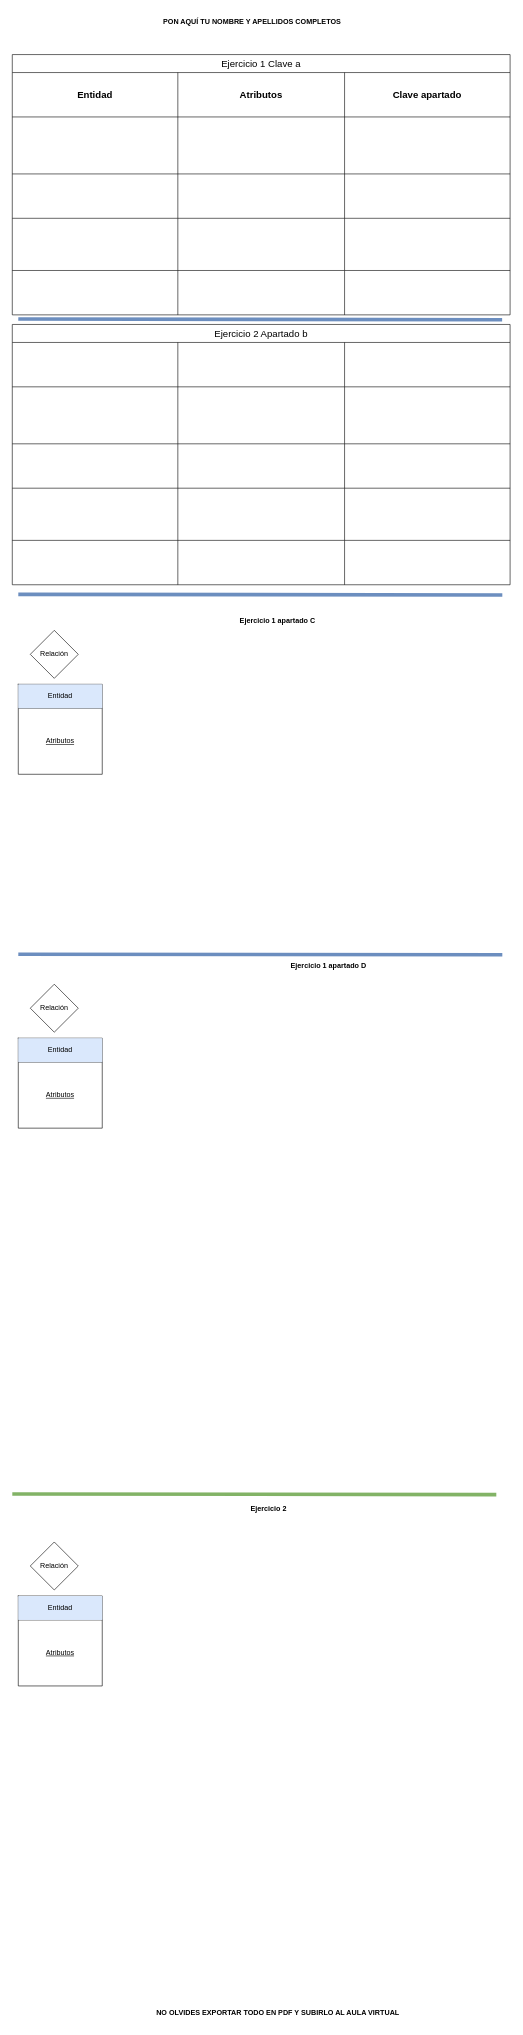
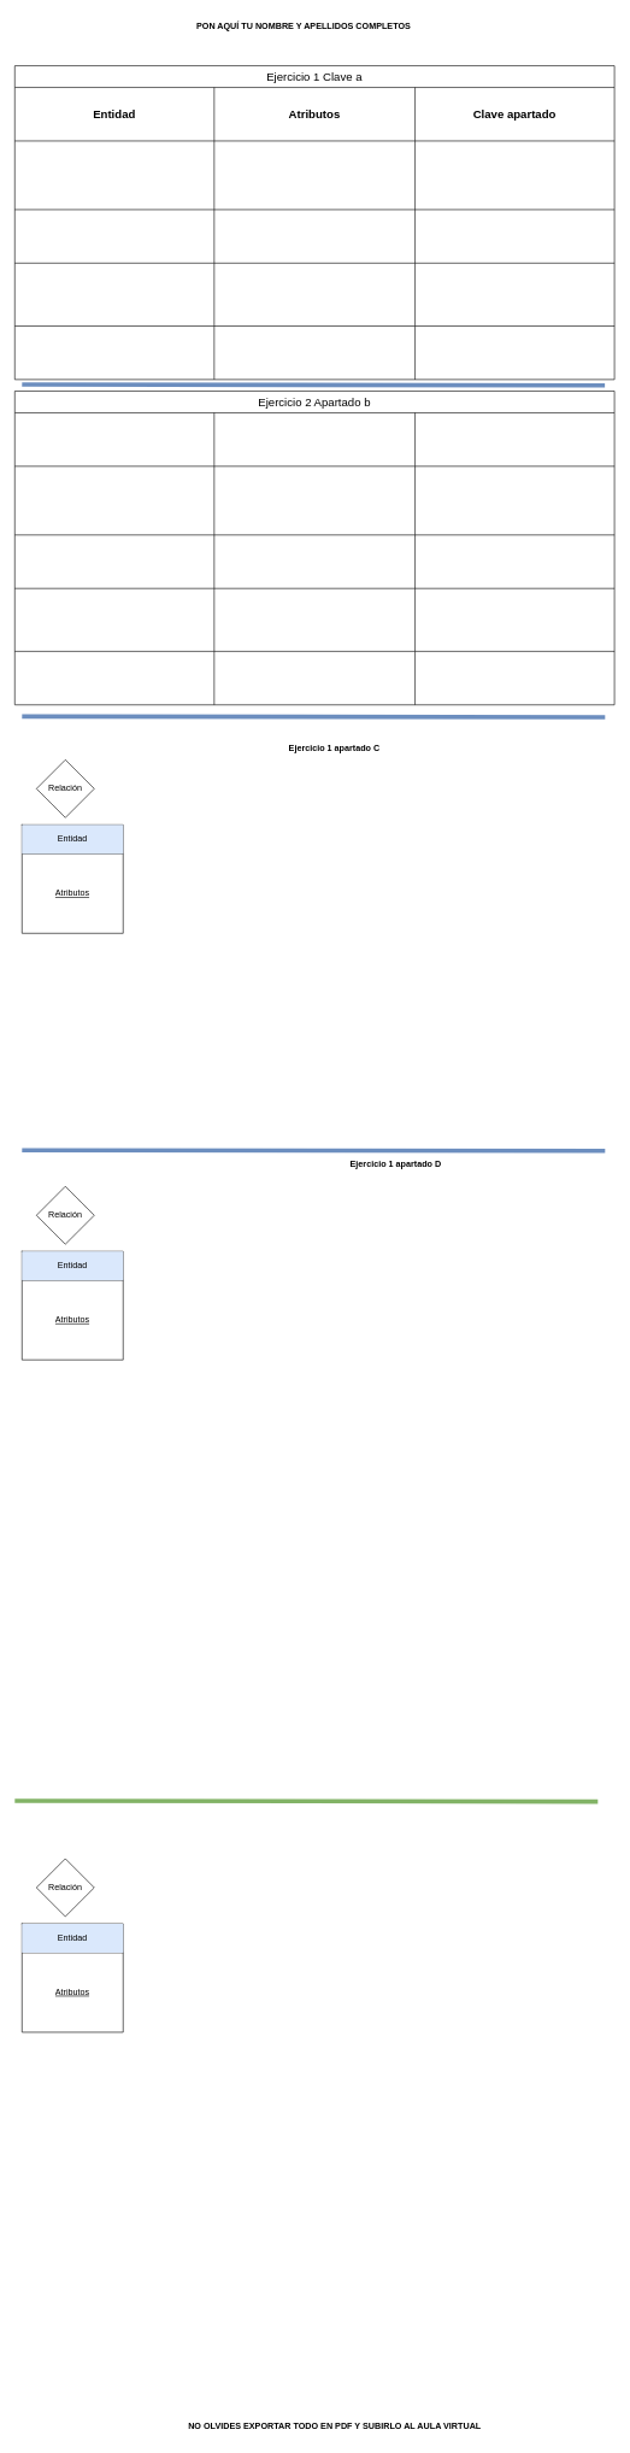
  <mxCell id="0" />
  <mxCell id="1" parent="0" />
  <mxCell id="2" value="Ejercicio 1 Clave a" style="shape=table;startSize=30;container=1;collapsible=0;childLayout=tableLayout;strokeColor=default;fontSize=16;" parent="1" vertex="1"><mxGeometry x="20" y="90" width="830" height="434" as="geometry" /></mxCell>
  <mxCell id="3" value="" style="shape=tableRow;horizontal=0;startSize=0;swimlaneHead=0;swimlaneBody=0;strokeColor=inherit;top=0;left=0;bottom=0;right=0;collapsible=0;dropTarget=0;fillColor=none;points=[[0,0.5],[1,0.5]];portConstraint=eastwest;fontSize=16;" parent="2" vertex="1"><mxGeometry y="30" width="830" height="74" as="geometry" /></mxCell>
  <mxCell id="4" value="Entidad" style="shape=partialRectangle;html=1;whiteSpace=wrap;connectable=0;strokeColor=inherit;overflow=hidden;fillColor=none;top=0;left=0;bottom=0;right=0;pointerEvents=1;fontSize=16;fontStyle=1" parent="3" vertex="1"><mxGeometry width="276" height="74" as="geometry"><mxRectangle width="276" height="74" as="alternateBounds" /></mxGeometry></mxCell>
  <mxCell id="5" value="Atributos" style="shape=partialRectangle;html=1;whiteSpace=wrap;connectable=0;strokeColor=inherit;overflow=hidden;fillColor=none;top=0;left=0;bottom=0;right=0;pointerEvents=1;fontSize=16;fontStyle=1" parent="3" vertex="1"><mxGeometry x="276" width="278" height="74" as="geometry"><mxRectangle width="278" height="74" as="alternateBounds" /></mxGeometry></mxCell>
  <mxCell id="6" value="Clave apartado" style="shape=partialRectangle;html=1;whiteSpace=wrap;connectable=0;strokeColor=inherit;overflow=hidden;fillColor=none;top=0;left=0;bottom=0;right=0;pointerEvents=1;fontSize=16;fontStyle=1" parent="3" vertex="1"><mxGeometry x="554" width="276" height="74" as="geometry"><mxRectangle width="276" height="74" as="alternateBounds" /></mxGeometry></mxCell>
  <mxCell id="7" value="" style="shape=tableRow;horizontal=0;startSize=0;swimlaneHead=0;swimlaneBody=0;strokeColor=inherit;top=0;left=0;bottom=0;right=0;collapsible=0;dropTarget=0;fillColor=none;points=[[0,0.5],[1,0.5]];portConstraint=eastwest;fontSize=16;" parent="2" vertex="1"><mxGeometry y="104" width="830" height="95" as="geometry" /></mxCell>
  <mxCell id="8" value="" style="shape=partialRectangle;html=1;whiteSpace=wrap;connectable=0;strokeColor=inherit;overflow=hidden;fillColor=none;top=0;left=0;bottom=0;right=0;pointerEvents=1;fontSize=16;" parent="7" vertex="1"><mxGeometry width="276" height="95" as="geometry"><mxRectangle width="276" height="95" as="alternateBounds" /></mxGeometry></mxCell>
  <mxCell id="9" value="" style="shape=partialRectangle;html=1;whiteSpace=wrap;connectable=0;strokeColor=inherit;overflow=hidden;fillColor=none;top=0;left=0;bottom=0;right=0;pointerEvents=1;fontSize=16;" parent="7" vertex="1"><mxGeometry x="276" width="278" height="95" as="geometry"><mxRectangle width="278" height="95" as="alternateBounds" /></mxGeometry></mxCell>
  <mxCell id="10" value="" style="shape=partialRectangle;html=1;whiteSpace=wrap;connectable=0;strokeColor=inherit;overflow=hidden;fillColor=none;top=0;left=0;bottom=0;right=0;pointerEvents=1;fontSize=16;" parent="7" vertex="1"><mxGeometry x="554" width="276" height="95" as="geometry"><mxRectangle width="276" height="95" as="alternateBounds" /></mxGeometry></mxCell>
  <mxCell id="11" value="" style="shape=tableRow;horizontal=0;startSize=0;swimlaneHead=0;swimlaneBody=0;strokeColor=inherit;top=0;left=0;bottom=0;right=0;collapsible=0;dropTarget=0;fillColor=none;points=[[0,0.5],[1,0.5]];portConstraint=eastwest;fontSize=16;" parent="2" vertex="1"><mxGeometry y="199" width="830" height="74" as="geometry" /></mxCell>
  <mxCell id="12" value="" style="shape=partialRectangle;html=1;whiteSpace=wrap;connectable=0;strokeColor=inherit;overflow=hidden;fillColor=none;top=0;left=0;bottom=0;right=0;pointerEvents=1;fontSize=16;" parent="11" vertex="1"><mxGeometry width="276" height="74" as="geometry"><mxRectangle width="276" height="74" as="alternateBounds" /></mxGeometry></mxCell>
  <mxCell id="13" value="" style="shape=partialRectangle;html=1;whiteSpace=wrap;connectable=0;strokeColor=inherit;overflow=hidden;fillColor=none;top=0;left=0;bottom=0;right=0;pointerEvents=1;fontSize=16;" parent="11" vertex="1"><mxGeometry x="276" width="278" height="74" as="geometry"><mxRectangle width="278" height="74" as="alternateBounds" /></mxGeometry></mxCell>
  <mxCell id="14" value="" style="shape=partialRectangle;html=1;whiteSpace=wrap;connectable=0;strokeColor=inherit;overflow=hidden;fillColor=none;top=0;left=0;bottom=0;right=0;pointerEvents=1;fontSize=16;" parent="11" vertex="1"><mxGeometry x="554" width="276" height="74" as="geometry"><mxRectangle width="276" height="74" as="alternateBounds" /></mxGeometry></mxCell>
  <mxCell id="15" style="shape=tableRow;horizontal=0;startSize=0;swimlaneHead=0;swimlaneBody=0;strokeColor=inherit;top=0;left=0;bottom=0;right=0;collapsible=0;dropTarget=0;fillColor=none;points=[[0,0.5],[1,0.5]];portConstraint=eastwest;fontSize=16;" parent="2" vertex="1"><mxGeometry y="273" width="830" height="87" as="geometry" /></mxCell>
  <mxCell id="16" value="" style="shape=partialRectangle;html=1;whiteSpace=wrap;connectable=0;strokeColor=inherit;overflow=hidden;fillColor=none;top=0;left=0;bottom=0;right=0;pointerEvents=1;fontSize=16;" parent="15" vertex="1"><mxGeometry width="276" height="87" as="geometry"><mxRectangle width="276" height="87" as="alternateBounds" /></mxGeometry></mxCell>
  <mxCell id="17" value="" style="shape=partialRectangle;html=1;whiteSpace=wrap;connectable=0;strokeColor=inherit;overflow=hidden;fillColor=none;top=0;left=0;bottom=0;right=0;pointerEvents=1;fontSize=16;" parent="15" vertex="1"><mxGeometry x="276" width="278" height="87" as="geometry"><mxRectangle width="278" height="87" as="alternateBounds" /></mxGeometry></mxCell>
  <mxCell id="18" value="" style="shape=partialRectangle;html=1;whiteSpace=wrap;connectable=0;strokeColor=inherit;overflow=hidden;fillColor=none;top=0;left=0;bottom=0;right=0;pointerEvents=1;fontSize=16;" parent="15" vertex="1"><mxGeometry x="554" width="276" height="87" as="geometry"><mxRectangle width="276" height="87" as="alternateBounds" /></mxGeometry></mxCell>
  <mxCell id="19" style="shape=tableRow;horizontal=0;startSize=0;swimlaneHead=0;swimlaneBody=0;strokeColor=inherit;top=0;left=0;bottom=0;right=0;collapsible=0;dropTarget=0;fillColor=none;points=[[0,0.5],[1,0.5]];portConstraint=eastwest;fontSize=16;" parent="2" vertex="1"><mxGeometry y="360" width="830" height="74" as="geometry" /></mxCell>
  <mxCell id="20" value="" style="shape=partialRectangle;html=1;whiteSpace=wrap;connectable=0;strokeColor=inherit;overflow=hidden;fillColor=none;top=0;left=0;bottom=0;right=0;pointerEvents=1;fontSize=16;" parent="19" vertex="1"><mxGeometry width="276" height="74" as="geometry"><mxRectangle width="276" height="74" as="alternateBounds" /></mxGeometry></mxCell>
  <mxCell id="21" value="" style="shape=partialRectangle;html=1;whiteSpace=wrap;connectable=0;strokeColor=inherit;overflow=hidden;fillColor=none;top=0;left=0;bottom=0;right=0;pointerEvents=1;fontSize=16;" parent="19" vertex="1"><mxGeometry x="276" width="278" height="74" as="geometry"><mxRectangle width="278" height="74" as="alternateBounds" /></mxGeometry></mxCell>
  <mxCell id="22" value="" style="shape=partialRectangle;html=1;whiteSpace=wrap;connectable=0;strokeColor=inherit;overflow=hidden;fillColor=none;top=0;left=0;bottom=0;right=0;pointerEvents=1;fontSize=16;" parent="19" vertex="1"><mxGeometry x="554" width="276" height="74" as="geometry"><mxRectangle width="276" height="74" as="alternateBounds" /></mxGeometry></mxCell>
  <mxCell id="23" value="Ejercicio 2 Apartado b" style="shape=table;startSize=30;container=1;collapsible=0;childLayout=tableLayout;strokeColor=default;fontSize=16;" parent="1" vertex="1"><mxGeometry x="20" y="540" width="830" height="434" as="geometry" /></mxCell>
  <mxCell id="24" value="" style="shape=tableRow;horizontal=0;startSize=0;swimlaneHead=0;swimlaneBody=0;strokeColor=inherit;top=0;left=0;bottom=0;right=0;collapsible=0;dropTarget=0;fillColor=none;points=[[0,0.5],[1,0.5]];portConstraint=eastwest;fontSize=16;" parent="23" vertex="1"><mxGeometry y="30" width="830" height="74" as="geometry" /></mxCell>
  <mxCell id="25" value="" style="shape=partialRectangle;html=1;whiteSpace=wrap;connectable=0;strokeColor=inherit;overflow=hidden;fillColor=none;top=0;left=0;bottom=0;right=0;pointerEvents=1;fontSize=16;fontStyle=1" parent="24" vertex="1"><mxGeometry width="276" height="74" as="geometry"><mxRectangle width="276" height="74" as="alternateBounds" /></mxGeometry></mxCell>
  <mxCell id="26" value="" style="shape=partialRectangle;html=1;whiteSpace=wrap;connectable=0;strokeColor=inherit;overflow=hidden;fillColor=none;top=0;left=0;bottom=0;right=0;pointerEvents=1;fontSize=16;fontStyle=1" parent="24" vertex="1"><mxGeometry x="276" width="278" height="74" as="geometry"><mxRectangle width="278" height="74" as="alternateBounds" /></mxGeometry></mxCell>
  <mxCell id="27" value="" style="shape=partialRectangle;html=1;whiteSpace=wrap;connectable=0;strokeColor=inherit;overflow=hidden;fillColor=none;top=0;left=0;bottom=0;right=0;pointerEvents=1;fontSize=16;fontStyle=1" parent="24" vertex="1"><mxGeometry x="554" width="276" height="74" as="geometry"><mxRectangle width="276" height="74" as="alternateBounds" /></mxGeometry></mxCell>
  <mxCell id="28" value="" style="shape=tableRow;horizontal=0;startSize=0;swimlaneHead=0;swimlaneBody=0;strokeColor=inherit;top=0;left=0;bottom=0;right=0;collapsible=0;dropTarget=0;fillColor=none;points=[[0,0.5],[1,0.5]];portConstraint=eastwest;fontSize=16;" parent="23" vertex="1"><mxGeometry y="104" width="830" height="95" as="geometry" /></mxCell>
  <mxCell id="29" value="" style="shape=partialRectangle;html=1;whiteSpace=wrap;connectable=0;strokeColor=inherit;overflow=hidden;fillColor=none;top=0;left=0;bottom=0;right=0;pointerEvents=1;fontSize=16;" parent="28" vertex="1"><mxGeometry width="276" height="95" as="geometry"><mxRectangle width="276" height="95" as="alternateBounds" /></mxGeometry></mxCell>
  <mxCell id="30" value="" style="shape=partialRectangle;html=1;whiteSpace=wrap;connectable=0;strokeColor=inherit;overflow=hidden;fillColor=none;top=0;left=0;bottom=0;right=0;pointerEvents=1;fontSize=16;" parent="28" vertex="1"><mxGeometry x="276" width="278" height="95" as="geometry"><mxRectangle width="278" height="95" as="alternateBounds" /></mxGeometry></mxCell>
  <mxCell id="31" value="" style="shape=partialRectangle;html=1;whiteSpace=wrap;connectable=0;strokeColor=inherit;overflow=hidden;fillColor=none;top=0;left=0;bottom=0;right=0;pointerEvents=1;fontSize=16;" parent="28" vertex="1"><mxGeometry x="554" width="276" height="95" as="geometry"><mxRectangle width="276" height="95" as="alternateBounds" /></mxGeometry></mxCell>
  <mxCell id="32" value="" style="shape=tableRow;horizontal=0;startSize=0;swimlaneHead=0;swimlaneBody=0;strokeColor=inherit;top=0;left=0;bottom=0;right=0;collapsible=0;dropTarget=0;fillColor=none;points=[[0,0.5],[1,0.5]];portConstraint=eastwest;fontSize=16;" parent="23" vertex="1"><mxGeometry y="199" width="830" height="74" as="geometry" /></mxCell>
  <mxCell id="33" value="" style="shape=partialRectangle;html=1;whiteSpace=wrap;connectable=0;strokeColor=inherit;overflow=hidden;fillColor=none;top=0;left=0;bottom=0;right=0;pointerEvents=1;fontSize=16;" parent="32" vertex="1"><mxGeometry width="276" height="74" as="geometry"><mxRectangle width="276" height="74" as="alternateBounds" /></mxGeometry></mxCell>
  <mxCell id="34" value="" style="shape=partialRectangle;html=1;whiteSpace=wrap;connectable=0;strokeColor=inherit;overflow=hidden;fillColor=none;top=0;left=0;bottom=0;right=0;pointerEvents=1;fontSize=16;" parent="32" vertex="1"><mxGeometry x="276" width="278" height="74" as="geometry"><mxRectangle width="278" height="74" as="alternateBounds" /></mxGeometry></mxCell>
  <mxCell id="35" value="" style="shape=partialRectangle;html=1;whiteSpace=wrap;connectable=0;strokeColor=inherit;overflow=hidden;fillColor=none;top=0;left=0;bottom=0;right=0;pointerEvents=1;fontSize=16;" parent="32" vertex="1"><mxGeometry x="554" width="276" height="74" as="geometry"><mxRectangle width="276" height="74" as="alternateBounds" /></mxGeometry></mxCell>
  <mxCell id="36" style="shape=tableRow;horizontal=0;startSize=0;swimlaneHead=0;swimlaneBody=0;strokeColor=inherit;top=0;left=0;bottom=0;right=0;collapsible=0;dropTarget=0;fillColor=none;points=[[0,0.5],[1,0.5]];portConstraint=eastwest;fontSize=16;" parent="23" vertex="1"><mxGeometry y="273" width="830" height="87" as="geometry" /></mxCell>
  <mxCell id="37" value="" style="shape=partialRectangle;html=1;whiteSpace=wrap;connectable=0;strokeColor=inherit;overflow=hidden;fillColor=none;top=0;left=0;bottom=0;right=0;pointerEvents=1;fontSize=16;" parent="36" vertex="1"><mxGeometry width="276" height="87" as="geometry"><mxRectangle width="276" height="87" as="alternateBounds" /></mxGeometry></mxCell>
  <mxCell id="38" value="" style="shape=partialRectangle;html=1;whiteSpace=wrap;connectable=0;strokeColor=inherit;overflow=hidden;fillColor=none;top=0;left=0;bottom=0;right=0;pointerEvents=1;fontSize=16;" parent="36" vertex="1"><mxGeometry x="276" width="278" height="87" as="geometry"><mxRectangle width="278" height="87" as="alternateBounds" /></mxGeometry></mxCell>
  <mxCell id="39" value="" style="shape=partialRectangle;html=1;whiteSpace=wrap;connectable=0;strokeColor=inherit;overflow=hidden;fillColor=none;top=0;left=0;bottom=0;right=0;pointerEvents=1;fontSize=16;" parent="36" vertex="1"><mxGeometry x="554" width="276" height="87" as="geometry"><mxRectangle width="276" height="87" as="alternateBounds" /></mxGeometry></mxCell>
  <mxCell id="40" style="shape=tableRow;horizontal=0;startSize=0;swimlaneHead=0;swimlaneBody=0;strokeColor=inherit;top=0;left=0;bottom=0;right=0;collapsible=0;dropTarget=0;fillColor=none;points=[[0,0.5],[1,0.5]];portConstraint=eastwest;fontSize=16;" parent="23" vertex="1"><mxGeometry y="360" width="830" height="74" as="geometry" /></mxCell>
  <mxCell id="41" value="" style="shape=partialRectangle;html=1;whiteSpace=wrap;connectable=0;strokeColor=inherit;overflow=hidden;fillColor=none;top=0;left=0;bottom=0;right=0;pointerEvents=1;fontSize=16;" parent="40" vertex="1"><mxGeometry width="276" height="74" as="geometry"><mxRectangle width="276" height="74" as="alternateBounds" /></mxGeometry></mxCell>
  <mxCell id="42" value="" style="shape=partialRectangle;html=1;whiteSpace=wrap;connectable=0;strokeColor=inherit;overflow=hidden;fillColor=none;top=0;left=0;bottom=0;right=0;pointerEvents=1;fontSize=16;" parent="40" vertex="1"><mxGeometry x="276" width="278" height="74" as="geometry"><mxRectangle width="278" height="74" as="alternateBounds" /></mxGeometry></mxCell>
  <mxCell id="43" value="" style="shape=partialRectangle;html=1;whiteSpace=wrap;connectable=0;strokeColor=inherit;overflow=hidden;fillColor=none;top=0;left=0;bottom=0;right=0;pointerEvents=1;fontSize=16;" parent="40" vertex="1"><mxGeometry x="554" width="276" height="74" as="geometry"><mxRectangle width="276" height="74" as="alternateBounds" /></mxGeometry></mxCell>
  <mxCell id="44" value="" style="endArrow=none;html=1;rounded=0;entryX=0.984;entryY=-0.018;entryDx=0;entryDy=0;entryPerimeter=0;fillColor=#dae8fc;strokeColor=#6c8ebf;strokeWidth=6;" parent="1" target="23" edge="1"><mxGeometry width="50" height="50" relative="1" as="geometry"><mxPoint x="30" y="531" as="sourcePoint" /><mxPoint x="460" y="680" as="targetPoint" /></mxGeometry></mxCell>
  <mxCell id="45" value="" style="endArrow=none;html=1;rounded=0;entryX=0.984;entryY=-0.018;entryDx=0;entryDy=0;entryPerimeter=0;fillColor=#dae8fc;strokeColor=#6c8ebf;strokeWidth=6;" parent="1" edge="1"><mxGeometry width="50" height="50" relative="1" as="geometry"><mxPoint x="30" y="990" as="sourcePoint" /><mxPoint x="837" y="991" as="targetPoint" /></mxGeometry></mxCell>
  <mxCell id="46" value="&lt;b&gt;Ejercicio 1 apartado C&lt;/b&gt;" style="text;html=1;align=center;verticalAlign=middle;whiteSpace=wrap;rounded=0;" parent="1" vertex="1"><mxGeometry x="370" y="1020" width="185" height="30" as="geometry" /></mxCell>
  <mxCell id="47" value="Relación" style="rhombus;whiteSpace=wrap;html=1;" parent="1" vertex="1"><mxGeometry x="50" y="1050" width="80" height="80" as="geometry" /></mxCell>
  <mxCell id="48" value="" style="endArrow=none;html=1;rounded=0;entryX=0.984;entryY=-0.018;entryDx=0;entryDy=0;entryPerimeter=0;fillColor=#dae8fc;strokeColor=#6c8ebf;strokeWidth=6;" parent="1" edge="1"><mxGeometry width="50" height="50" relative="1" as="geometry"><mxPoint x="30" y="1590" as="sourcePoint" /><mxPoint x="837" y="1591" as="targetPoint" /></mxGeometry></mxCell>
  <mxCell id="49" value="&lt;b&gt;Ejercicio 1 apartado D&lt;/b&gt;" style="text;html=1;align=center;verticalAlign=middle;whiteSpace=wrap;rounded=0;" parent="1" vertex="1"><mxGeometry x="455" y="1595" width="185" height="30" as="geometry" /></mxCell>
  <mxCell id="50" value="" style="endArrow=none;html=1;rounded=0;entryX=0.984;entryY=-0.018;entryDx=0;entryDy=0;entryPerimeter=0;fillColor=#d5e8d4;strokeColor=#82b366;strokeWidth=6;" parent="1" edge="1"><mxGeometry width="50" height="50" relative="1" as="geometry"><mxPoint x="20" y="2490" as="sourcePoint" /><mxPoint x="827" y="2491" as="targetPoint" /></mxGeometry></mxCell>
- <mxCell id="51" value="&lt;b&gt;Ejercicio 2&lt;/b&gt;" style="text;html=1;align=center;verticalAlign=middle;whiteSpace=wrap;rounded=0;" parent="1" vertex="1"><mxGeometry x="355" y="2500" width="185" height="30" as="geometry" /></mxCell>
  <mxCell id="52" value="" style="shape=table;startSize=0;container=1;collapsible=0;childLayout=tableLayout;" vertex="1" parent="1"><mxGeometry x="30" y="1140" width="140" height="150" as="geometry" /></mxCell>
  <mxCell id="53" value="" style="shape=tableRow;horizontal=0;startSize=0;swimlaneHead=0;swimlaneBody=0;strokeColor=inherit;top=0;left=0;bottom=0;right=0;collapsible=0;dropTarget=0;fillColor=none;points=[[0,0.5],[1,0.5]];portConstraint=eastwest;" vertex="1" parent="52"><mxGeometry width="140" height="40" as="geometry" /></mxCell>
  <mxCell id="54" value="Entidad" style="shape=partialRectangle;html=1;whiteSpace=wrap;connectable=0;strokeColor=#6c8ebf;overflow=hidden;fillColor=#dae8fc;top=0;left=0;bottom=0;right=0;pointerEvents=1;" vertex="1" parent="53"><mxGeometry width="140" height="40" as="geometry"><mxRectangle width="140" height="40" as="alternateBounds" /></mxGeometry></mxCell>
  <mxCell id="55" value="" style="shape=tableRow;horizontal=0;startSize=0;swimlaneHead=0;swimlaneBody=0;strokeColor=inherit;top=0;left=0;bottom=0;right=0;collapsible=0;dropTarget=0;fillColor=none;points=[[0,0.5],[1,0.5]];portConstraint=eastwest;" vertex="1" parent="52"><mxGeometry y="40" width="140" height="110" as="geometry" /></mxCell>
  <mxCell id="56" value="&lt;u&gt;Atributos&lt;/u&gt;" style="shape=partialRectangle;html=1;whiteSpace=wrap;connectable=0;strokeColor=inherit;overflow=hidden;fillColor=none;top=0;left=0;bottom=0;right=0;pointerEvents=1;" vertex="1" parent="55"><mxGeometry width="140" height="110" as="geometry"><mxRectangle width="140" height="110" as="alternateBounds" /></mxGeometry></mxCell>
  <mxCell id="57" value="Relación" style="rhombus;whiteSpace=wrap;html=1;" vertex="1" parent="1"><mxGeometry x="50" y="1640" width="80" height="80" as="geometry" /></mxCell>
  <mxCell id="58" value="" style="shape=table;startSize=0;container=1;collapsible=0;childLayout=tableLayout;" vertex="1" parent="1"><mxGeometry x="30" y="1730" width="140" height="150" as="geometry" /></mxCell>
  <mxCell id="59" value="" style="shape=tableRow;horizontal=0;startSize=0;swimlaneHead=0;swimlaneBody=0;strokeColor=inherit;top=0;left=0;bottom=0;right=0;collapsible=0;dropTarget=0;fillColor=none;points=[[0,0.5],[1,0.5]];portConstraint=eastwest;" vertex="1" parent="58"><mxGeometry width="140" height="40" as="geometry" /></mxCell>
  <mxCell id="60" value="Entidad" style="shape=partialRectangle;html=1;whiteSpace=wrap;connectable=0;strokeColor=#6c8ebf;overflow=hidden;fillColor=#dae8fc;top=0;left=0;bottom=0;right=0;pointerEvents=1;" vertex="1" parent="59"><mxGeometry width="140" height="40" as="geometry"><mxRectangle width="140" height="40" as="alternateBounds" /></mxGeometry></mxCell>
  <mxCell id="61" value="" style="shape=tableRow;horizontal=0;startSize=0;swimlaneHead=0;swimlaneBody=0;strokeColor=inherit;top=0;left=0;bottom=0;right=0;collapsible=0;dropTarget=0;fillColor=none;points=[[0,0.5],[1,0.5]];portConstraint=eastwest;" vertex="1" parent="58"><mxGeometry y="40" width="140" height="110" as="geometry" /></mxCell>
  <mxCell id="62" value="&lt;u&gt;Atributos&lt;/u&gt;" style="shape=partialRectangle;html=1;whiteSpace=wrap;connectable=0;strokeColor=inherit;overflow=hidden;fillColor=none;top=0;left=0;bottom=0;right=0;pointerEvents=1;" vertex="1" parent="61"><mxGeometry width="140" height="110" as="geometry"><mxRectangle width="140" height="110" as="alternateBounds" /></mxGeometry></mxCell>
  <mxCell id="63" value="Relación" style="rhombus;whiteSpace=wrap;html=1;" vertex="1" parent="1"><mxGeometry x="50" y="2570" width="80" height="80" as="geometry" /></mxCell>
  <mxCell id="64" value="" style="shape=table;startSize=0;container=1;collapsible=0;childLayout=tableLayout;" vertex="1" parent="1"><mxGeometry x="30" y="2660" width="140" height="150" as="geometry" /></mxCell>
  <mxCell id="65" value="" style="shape=tableRow;horizontal=0;startSize=0;swimlaneHead=0;swimlaneBody=0;strokeColor=inherit;top=0;left=0;bottom=0;right=0;collapsible=0;dropTarget=0;fillColor=none;points=[[0,0.5],[1,0.5]];portConstraint=eastwest;" vertex="1" parent="64"><mxGeometry width="140" height="40" as="geometry" /></mxCell>
  <mxCell id="66" value="Entidad" style="shape=partialRectangle;html=1;whiteSpace=wrap;connectable=0;strokeColor=#6c8ebf;overflow=hidden;fillColor=#dae8fc;top=0;left=0;bottom=0;right=0;pointerEvents=1;" vertex="1" parent="65"><mxGeometry width="140" height="40" as="geometry"><mxRectangle width="140" height="40" as="alternateBounds" /></mxGeometry></mxCell>
  <mxCell id="67" value="" style="shape=tableRow;horizontal=0;startSize=0;swimlaneHead=0;swimlaneBody=0;strokeColor=inherit;top=0;left=0;bottom=0;right=0;collapsible=0;dropTarget=0;fillColor=none;points=[[0,0.5],[1,0.5]];portConstraint=eastwest;" vertex="1" parent="64"><mxGeometry y="40" width="140" height="110" as="geometry" /></mxCell>
  <mxCell id="68" value="&lt;u&gt;Atributos&lt;/u&gt;" style="shape=partialRectangle;html=1;whiteSpace=wrap;connectable=0;strokeColor=inherit;overflow=hidden;fillColor=none;top=0;left=0;bottom=0;right=0;pointerEvents=1;" vertex="1" parent="67"><mxGeometry width="140" height="110" as="geometry"><mxRectangle width="140" height="110" as="alternateBounds" /></mxGeometry></mxCell>
  <mxCell id="69" value="&lt;b&gt;PON AQUÍ TU NOMBRE Y APELLIDOS COMPLETOS&lt;/b&gt;" style="text;html=1;align=center;verticalAlign=middle;whiteSpace=wrap;rounded=0;" vertex="1" parent="1"><mxGeometry x="210" y="20" width="420" height="30" as="geometry" /></mxCell>
  <mxCell id="70" value="&lt;b&gt;NO OLVIDES EXPORTAR TODO EN PDF Y SUBIRLO AL AULA VIRTUAL&lt;/b&gt;" style="text;html=1;align=center;verticalAlign=middle;whiteSpace=wrap;rounded=0;" vertex="1" parent="1"><mxGeometry x="252.5" y="3340" width="420" height="30" as="geometry" /></mxCell>
